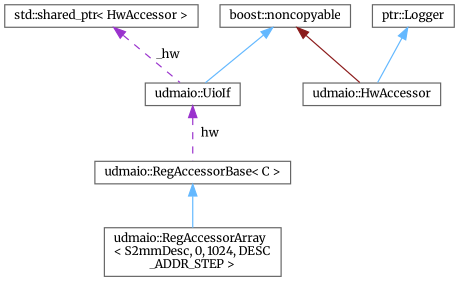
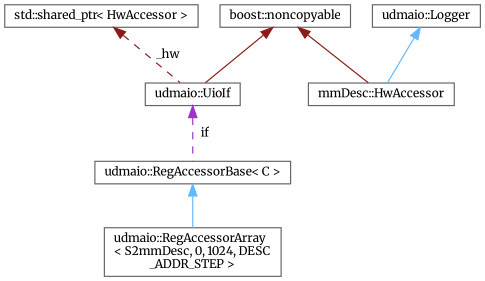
  digraph {
    fontname=Merriweather
    node [color=gray40 fillcolor=white fontname=Merriweather fontsize=10 shape=box style=filled]
    edge [color=darkorchid3 dir=back fontname=Merriweather fontsize=10 labelfontname=Helvetica labelfontsize=10 style=solid]
    n1 [height=0.2 label="udmaio::UioIf" width=0.4]
    n2 [height=0.2 label="udmaio::RegAccessorBase\< C \>" width=0.4]
    n3 [height=0.2 label="udmaio::RegAccessorArray\l\< S2mmDesc, 0, 1024, DESC\l_ADDR_STEP \>" width=0.4]
    n4 [height=0.2 label="boost::noncopyable" width=0.4]
-   n5 [height=0.2 label="udmaio::HwAccessor" width=0.4]
+   n5 [height=0.2 label="mmDesc::HwAccessor" width=0.4]
    n6 [height=0.2 label="std::shared_ptr\< HwAccessor \>" width=0.4]
-   n7 [height=0.2 label="ptr::Logger" width=0.4]
-   n1 -> n2 [label=" _hw" style=dashed]
+   n7 [height=0.2 label="udmaio::Logger" width=0.4]
+   n1 -> n2 [label=" _if" style=dashed]
    n2 -> n3 [color=steelblue1]
-   n4 -> n1 [color=steelblue1]
+   n4 -> n1 [color=firebrick4]
    n4 -> n5 [color=firebrick4]
-   n6 -> n1 [label=" _hw" style=dashed]
+   n6 -> n1 [color=firebrick4 label=" _hw" style=dashed]
    n7 -> n5 [color=steelblue1]
  }
